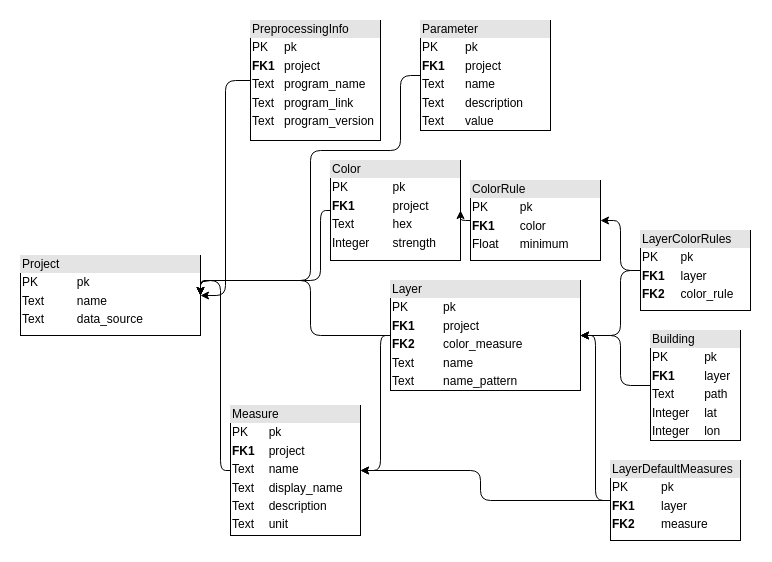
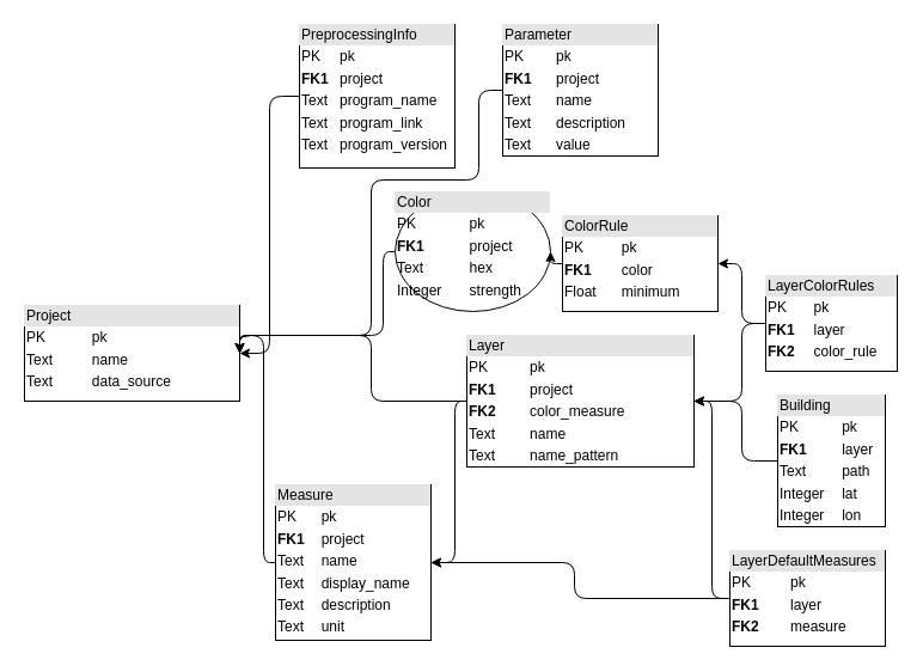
  <mxCell id="0" />
  <mxCell id="1" parent="0" />
  <mxCell id="2" value="&lt;div style=&quot;box-sizing:border-box;width:100%;background:#e4e4e4;padding:2px;&quot;&gt;Project&lt;/div&gt;&lt;table style=&quot;width:100%;font-size:1em;&quot; cellpadding=&quot;2&quot; cellspacing=&quot;0&quot;&gt;&lt;tbody&gt;&lt;tr&gt;&lt;td&gt;PK&lt;/td&gt;&lt;td&gt;pk&lt;/td&gt;&lt;/tr&gt;&lt;tr&gt;&lt;td&gt;Text&lt;/td&gt;&lt;td&gt;name&lt;/td&gt;&lt;/tr&gt;&lt;tr&gt;&lt;td&gt;Text&lt;span style=&quot;white-space: pre;&quot;&gt;&#09;&lt;/span&gt;&lt;/td&gt;&lt;td&gt;data_source&lt;/td&gt;&lt;/tr&gt;&lt;/tbody&gt;&lt;/table&gt;" style="verticalAlign=top;align=left;overflow=fill;html=1;" parent="1" vertex="1"><mxGeometry x="20" y="255" width="180" height="80" as="geometry" /></mxCell>
  <mxCell id="3" style="edgeStyle=orthogonalEdgeStyle;html=1;exitX=0;exitY=0.5;exitDx=0;exitDy=0;entryX=1;entryY=0.5;entryDx=0;entryDy=0;" edge="1" parent="1" source="4" target="2"><mxGeometry relative="1" as="geometry" /></mxCell>
  <mxCell id="4" value="&lt;div style=&quot;box-sizing:border-box;width:100%;background:#e4e4e4;padding:2px;&quot;&gt;PreprocessingInfo&lt;/div&gt;&lt;table style=&quot;width:100%;font-size:1em;&quot; cellpadding=&quot;2&quot; cellspacing=&quot;0&quot;&gt;&lt;tbody&gt;&lt;tr&gt;&lt;td&gt;PK&lt;/td&gt;&lt;td&gt;pk&lt;/td&gt;&lt;/tr&gt;&lt;tr&gt;&lt;td&gt;&lt;b&gt;FK1&lt;/b&gt;&lt;span style=&quot;white-space: pre;&quot;&gt;&#09;&lt;/span&gt;&lt;/td&gt;&lt;td&gt;project&lt;/td&gt;&lt;/tr&gt;&lt;tr&gt;&lt;td&gt;Text&lt;span style=&quot;white-space: pre;&quot;&gt;&#09;&lt;/span&gt;&lt;/td&gt;&lt;td&gt;program_name&lt;/td&gt;&lt;/tr&gt;&lt;tr&gt;&lt;td&gt;Text&lt;/td&gt;&lt;td&gt;program_link&lt;/td&gt;&lt;/tr&gt;&lt;tr&gt;&lt;td&gt;Text&lt;/td&gt;&lt;td&gt;program_version&lt;/td&gt;&lt;/tr&gt;&lt;/tbody&gt;&lt;/table&gt;" style="verticalAlign=top;align=left;overflow=fill;html=1;" parent="1" vertex="1"><mxGeometry x="250" y="20" width="130" height="120" as="geometry" /></mxCell>
  <mxCell id="5" style="edgeStyle=orthogonalEdgeStyle;html=1;exitX=0;exitY=0.5;exitDx=0;exitDy=0;entryX=1;entryY=0.5;entryDx=0;entryDy=0;" edge="1" parent="1" source="6" target="2"><mxGeometry relative="1" as="geometry"><Array as="points"><mxPoint x="320" y="210" /><mxPoint x="320" y="280" /></Array></mxGeometry></mxCell>
- <mxCell id="6" value="&lt;div style=&quot;box-sizing:border-box;width:100%;background:#e4e4e4;padding:2px;&quot;&gt;Color&lt;/div&gt;&lt;table style=&quot;width:100%;font-size:1em;&quot; cellpadding=&quot;2&quot; cellspacing=&quot;0&quot;&gt;&lt;tbody&gt;&lt;tr&gt;&lt;td&gt;PK&lt;/td&gt;&lt;td&gt;pk&lt;/td&gt;&lt;/tr&gt;&lt;tr&gt;&lt;td&gt;&lt;b&gt;FK1&lt;/b&gt;&lt;span style=&quot;white-space: pre;&quot;&gt;&#09;&lt;/span&gt;&lt;/td&gt;&lt;td&gt;project&lt;/td&gt;&lt;/tr&gt;&lt;tr&gt;&lt;td&gt;Text&lt;span style=&quot;white-space: pre;&quot;&gt;&#09;&lt;/span&gt;&lt;/td&gt;&lt;td&gt;hex&lt;/td&gt;&lt;/tr&gt;&lt;tr&gt;&lt;td&gt;Integer&lt;/td&gt;&lt;td&gt;strength&lt;/td&gt;&lt;/tr&gt;&lt;/tbody&gt;&lt;/table&gt;" style="verticalAlign=top;align=left;overflow=fill;html=1;" parent="1" vertex="1"><mxGeometry x="330" y="160" width="130" height="100" as="geometry" /></mxCell>
+ <mxCell id="6" value="&lt;div style=&quot;box-sizing:border-box;width:100%;background:#e4e4e4;padding:2px;&quot;&gt;Color&lt;/div&gt;&lt;table style=&quot;width:100%;font-size:1em;&quot; cellpadding=&quot;2&quot; cellspacing=&quot;0&quot;&gt;&lt;tbody&gt;&lt;tr&gt;&lt;td&gt;PK&lt;/td&gt;&lt;td&gt;pk&lt;/td&gt;&lt;/tr&gt;&lt;tr&gt;&lt;td&gt;&lt;b&gt;FK1&lt;/b&gt;&lt;span style=&quot;white-space: pre;&quot;&gt;&#09;&lt;/span&gt;&lt;/td&gt;&lt;td&gt;project&lt;/td&gt;&lt;/tr&gt;&lt;tr&gt;&lt;td&gt;Text&lt;span style=&quot;white-space: pre;&quot;&gt;&#09;&lt;/span&gt;&lt;/td&gt;&lt;td&gt;hex&lt;/td&gt;&lt;/tr&gt;&lt;tr&gt;&lt;td&gt;Integer&lt;/td&gt;&lt;td&gt;strength&lt;/td&gt;&lt;/tr&gt;&lt;/tbody&gt;&lt;/table&gt;" style="ellipse;verticalAlign=top;align=left;overflow=fill;html=1;" parent="1" vertex="1"><mxGeometry x="330" y="160" width="130" height="100" as="geometry" /></mxCell>
  <mxCell id="7" style="edgeStyle=orthogonalEdgeStyle;html=1;exitX=0;exitY=0.5;exitDx=0;exitDy=0;entryX=1;entryY=0.5;entryDx=0;entryDy=0;" edge="1" parent="1" source="8" target="6"><mxGeometry relative="1" as="geometry" /></mxCell>
  <mxCell id="8" value="&lt;div style=&quot;box-sizing:border-box;width:100%;background:#e4e4e4;padding:2px;&quot;&gt;ColorRule&lt;/div&gt;&lt;table style=&quot;width:100%;font-size:1em;&quot; cellpadding=&quot;2&quot; cellspacing=&quot;0&quot;&gt;&lt;tbody&gt;&lt;tr&gt;&lt;td&gt;PK&lt;/td&gt;&lt;td&gt;pk&lt;/td&gt;&lt;/tr&gt;&lt;tr&gt;&lt;td&gt;&lt;b&gt;FK1&lt;/b&gt;&lt;span style=&quot;white-space: pre;&quot;&gt;&#09;&lt;/span&gt;&lt;/td&gt;&lt;td&gt;color&lt;/td&gt;&lt;/tr&gt;&lt;tr&gt;&lt;td&gt;Float&lt;/td&gt;&lt;td&gt;minimum&lt;/td&gt;&lt;/tr&gt;&lt;/tbody&gt;&lt;/table&gt;" style="verticalAlign=top;align=left;overflow=fill;html=1;" parent="1" vertex="1"><mxGeometry x="470" y="180" width="130" height="80" as="geometry" /></mxCell>
  <mxCell id="9" style="edgeStyle=orthogonalEdgeStyle;html=1;exitX=0;exitY=0.5;exitDx=0;exitDy=0;entryX=1;entryY=0.5;entryDx=0;entryDy=0;" edge="1" parent="1" source="10" target="2"><mxGeometry relative="1" as="geometry"><Array as="points"><mxPoint x="220" y="470" /><mxPoint x="220" y="280" /></Array></mxGeometry></mxCell>
  <mxCell id="10" value="&lt;div style=&quot;box-sizing:border-box;width:100%;background:#e4e4e4;padding:2px;&quot;&gt;Measure&lt;/div&gt;&lt;table style=&quot;width:100%;font-size:1em;&quot; cellpadding=&quot;2&quot; cellspacing=&quot;0&quot;&gt;&lt;tbody&gt;&lt;tr&gt;&lt;td&gt;PK&lt;/td&gt;&lt;td&gt;pk&lt;/td&gt;&lt;/tr&gt;&lt;tr&gt;&lt;td&gt;&lt;b&gt;FK1&lt;span style=&quot;white-space: pre;&quot;&gt;&#09;&lt;/span&gt;&lt;/b&gt;&lt;/td&gt;&lt;td&gt;project&lt;/td&gt;&lt;/tr&gt;&lt;tr&gt;&lt;td&gt;Text&lt;/td&gt;&lt;td&gt;name&lt;/td&gt;&lt;/tr&gt;&lt;tr&gt;&lt;td&gt;Text&lt;/td&gt;&lt;td&gt;display_name&lt;/td&gt;&lt;/tr&gt;&lt;tr&gt;&lt;td&gt;Text&lt;/td&gt;&lt;td&gt;description&lt;/td&gt;&lt;/tr&gt;&lt;tr&gt;&lt;td&gt;Text&lt;/td&gt;&lt;td&gt;unit&lt;/td&gt;&lt;/tr&gt;&lt;/tbody&gt;&lt;/table&gt;" style="verticalAlign=top;align=left;overflow=fill;html=1;" parent="1" vertex="1"><mxGeometry x="230" y="405" width="130" height="130" as="geometry" /></mxCell>
  <mxCell id="11" style="edgeStyle=orthogonalEdgeStyle;html=1;exitX=0;exitY=0.5;exitDx=0;exitDy=0;entryX=1;entryY=0.5;entryDx=0;entryDy=0;" edge="1" parent="1" source="12" target="2"><mxGeometry relative="1" as="geometry"><Array as="points"><mxPoint x="400" y="75" /><mxPoint x="400" y="150" /><mxPoint x="310" y="150" /><mxPoint x="310" y="280" /></Array></mxGeometry></mxCell>
  <mxCell id="12" value="&lt;div style=&quot;box-sizing:border-box;width:100%;background:#e4e4e4;padding:2px;&quot;&gt;Parameter&lt;/div&gt;&lt;table style=&quot;width:100%;font-size:1em;&quot; cellpadding=&quot;2&quot; cellspacing=&quot;0&quot;&gt;&lt;tbody&gt;&lt;tr&gt;&lt;td&gt;PK&lt;/td&gt;&lt;td&gt;pk&lt;/td&gt;&lt;/tr&gt;&lt;tr&gt;&lt;td&gt;&lt;b&gt;FK1&lt;/b&gt;&lt;span style=&quot;white-space: pre;&quot;&gt;&#09;&lt;/span&gt;&lt;/td&gt;&lt;td&gt;project&lt;/td&gt;&lt;/tr&gt;&lt;tr&gt;&lt;td&gt;Text&lt;/td&gt;&lt;td&gt;name&lt;/td&gt;&lt;/tr&gt;&lt;tr&gt;&lt;td&gt;Text&lt;/td&gt;&lt;td&gt;description&lt;/td&gt;&lt;/tr&gt;&lt;tr&gt;&lt;td&gt;Text&lt;/td&gt;&lt;td&gt;value&lt;/td&gt;&lt;/tr&gt;&lt;/tbody&gt;&lt;/table&gt;" style="verticalAlign=top;align=left;overflow=fill;html=1;" parent="1" vertex="1"><mxGeometry x="420" y="20" width="130" height="110" as="geometry" /></mxCell>
  <mxCell id="13" style="edgeStyle=orthogonalEdgeStyle;html=1;exitX=0;exitY=0.5;exitDx=0;exitDy=0;entryX=1;entryY=0.5;entryDx=0;entryDy=0;" edge="1" parent="1" source="15" target="2"><mxGeometry relative="1" as="geometry"><Array as="points"><mxPoint x="310" y="335" /><mxPoint x="310" y="280" /></Array></mxGeometry></mxCell>
  <mxCell id="14" style="edgeStyle=orthogonalEdgeStyle;html=1;exitX=0;exitY=0.5;exitDx=0;exitDy=0;entryX=1;entryY=0.5;entryDx=0;entryDy=0;" edge="1" parent="1" source="15" target="10"><mxGeometry relative="1" as="geometry"><Array as="points"><mxPoint x="380" y="335" /><mxPoint x="380" y="470" /></Array></mxGeometry></mxCell>
  <mxCell id="15" value="&lt;div style=&quot;box-sizing:border-box;width:100%;background:#e4e4e4;padding:2px;&quot;&gt;Layer&lt;/div&gt;&lt;table style=&quot;width:100%;font-size:1em;&quot; cellpadding=&quot;2&quot; cellspacing=&quot;0&quot;&gt;&lt;tbody&gt;&lt;tr&gt;&lt;td&gt;PK&lt;/td&gt;&lt;td&gt;pk&lt;/td&gt;&lt;/tr&gt;&lt;tr&gt;&lt;td&gt;&lt;b&gt;FK1&lt;span style=&quot;white-space: pre;&quot;&gt;&#09;&lt;/span&gt;&lt;/b&gt;&lt;/td&gt;&lt;td&gt;project&lt;/td&gt;&lt;/tr&gt;&lt;tr&gt;&lt;td&gt;&lt;b&gt;FK2&lt;/b&gt;&lt;/td&gt;&lt;td&gt;color_measure&lt;/td&gt;&lt;/tr&gt;&lt;tr&gt;&lt;td&gt;Text&lt;/td&gt;&lt;td&gt;name&lt;/td&gt;&lt;/tr&gt;&lt;tr&gt;&lt;td&gt;Text&lt;/td&gt;&lt;td&gt;name_pattern&lt;/td&gt;&lt;/tr&gt;&lt;/tbody&gt;&lt;/table&gt;" style="verticalAlign=top;align=left;overflow=fill;html=1;" parent="1" vertex="1"><mxGeometry x="390" y="280" width="190" height="110" as="geometry" /></mxCell>
  <mxCell id="16" style="edgeStyle=orthogonalEdgeStyle;html=1;exitX=0;exitY=0.5;exitDx=0;exitDy=0;entryX=1;entryY=0.5;entryDx=0;entryDy=0;" edge="1" parent="1" source="17" target="15"><mxGeometry relative="1" as="geometry"><Array as="points"><mxPoint x="620" y="385" /><mxPoint x="620" y="335" /></Array></mxGeometry></mxCell>
  <mxCell id="17" value="&lt;div style=&quot;box-sizing:border-box;width:100%;background:#e4e4e4;padding:2px;&quot;&gt;Building&lt;/div&gt;&lt;table style=&quot;width:100%;font-size:1em;&quot; cellpadding=&quot;2&quot; cellspacing=&quot;0&quot;&gt;&lt;tbody&gt;&lt;tr&gt;&lt;td&gt;PK&lt;/td&gt;&lt;td&gt;pk&lt;/td&gt;&lt;/tr&gt;&lt;tr&gt;&lt;td&gt;&lt;b&gt;FK1&lt;/b&gt;&lt;/td&gt;&lt;td&gt;layer&lt;/td&gt;&lt;/tr&gt;&lt;tr&gt;&lt;td&gt;Text&lt;/td&gt;&lt;td&gt;path&lt;/td&gt;&lt;/tr&gt;&lt;tr&gt;&lt;td&gt;Integer&lt;/td&gt;&lt;td&gt;lat&lt;/td&gt;&lt;/tr&gt;&lt;tr&gt;&lt;td&gt;Integer&lt;/td&gt;&lt;td&gt;lon&lt;/td&gt;&lt;/tr&gt;&lt;/tbody&gt;&lt;/table&gt;" style="verticalAlign=top;align=left;overflow=fill;html=1;" parent="1" vertex="1"><mxGeometry x="650" y="330" width="90" height="110" as="geometry" /></mxCell>
  <mxCell id="18" style="edgeStyle=orthogonalEdgeStyle;html=1;exitX=0;exitY=0.5;exitDx=0;exitDy=0;entryX=1;entryY=0.5;entryDx=0;entryDy=0;" edge="1" parent="1" source="20" target="15"><mxGeometry relative="1" as="geometry" /></mxCell>
  <mxCell id="19" style="edgeStyle=orthogonalEdgeStyle;html=1;exitX=0;exitY=0.5;exitDx=0;exitDy=0;entryX=1;entryY=0.5;entryDx=0;entryDy=0;" edge="1" parent="1" source="20" target="10"><mxGeometry relative="1" as="geometry"><Array as="points"><mxPoint x="480" y="500" /><mxPoint x="480" y="470" /></Array></mxGeometry></mxCell>
  <mxCell id="20" value="&lt;div style=&quot;box-sizing:border-box;width:100%;background:#e4e4e4;padding:2px;&quot;&gt;LayerDefaultMeasures&lt;/div&gt;&lt;table style=&quot;width:100%;font-size:1em;&quot; cellpadding=&quot;2&quot; cellspacing=&quot;0&quot;&gt;&lt;tbody&gt;&lt;tr&gt;&lt;td&gt;PK&lt;/td&gt;&lt;td&gt;pk&lt;/td&gt;&lt;/tr&gt;&lt;tr&gt;&lt;td&gt;&lt;b&gt;FK1&lt;/b&gt;&lt;span style=&quot;white-space: pre;&quot;&gt;&#09;&lt;/span&gt;&lt;/td&gt;&lt;td&gt;layer&lt;/td&gt;&lt;/tr&gt;&lt;tr&gt;&lt;td&gt;&lt;b&gt;FK2&lt;/b&gt;&lt;/td&gt;&lt;td&gt;measure&lt;/td&gt;&lt;/tr&gt;&lt;/tbody&gt;&lt;/table&gt;" style="verticalAlign=top;align=left;overflow=fill;html=1;" parent="1" vertex="1"><mxGeometry x="610" y="460" width="130" height="80" as="geometry" /></mxCell>
  <mxCell id="21" style="edgeStyle=orthogonalEdgeStyle;html=1;exitX=0;exitY=0.5;exitDx=0;exitDy=0;entryX=1;entryY=0.5;entryDx=0;entryDy=0;" edge="1" parent="1" source="23" target="15"><mxGeometry relative="1" as="geometry"><Array as="points"><mxPoint x="620" y="270" /><mxPoint x="620" y="335" /></Array></mxGeometry></mxCell>
  <mxCell id="22" style="edgeStyle=orthogonalEdgeStyle;html=1;exitX=0;exitY=0.5;exitDx=0;exitDy=0;entryX=1;entryY=0.5;entryDx=0;entryDy=0;" edge="1" parent="1" source="23" target="8"><mxGeometry relative="1" as="geometry" /></mxCell>
  <mxCell id="23" value="&lt;div style=&quot;box-sizing:border-box;width:100%;background:#e4e4e4;padding:2px;&quot;&gt;LayerColorRules&lt;/div&gt;&lt;table style=&quot;width:100%;font-size:1em;&quot; cellpadding=&quot;2&quot; cellspacing=&quot;0&quot;&gt;&lt;tbody&gt;&lt;tr&gt;&lt;td&gt;PK&lt;/td&gt;&lt;td&gt;pk&lt;/td&gt;&lt;/tr&gt;&lt;tr&gt;&lt;td&gt;&lt;b&gt;FK1&lt;/b&gt;&lt;span style=&quot;white-space: pre;&quot;&gt;&#09;&lt;/span&gt;&lt;/td&gt;&lt;td&gt;layer&lt;/td&gt;&lt;/tr&gt;&lt;tr&gt;&lt;td&gt;&lt;b&gt;FK2&lt;/b&gt;&lt;/td&gt;&lt;td&gt;color_rule&lt;/td&gt;&lt;/tr&gt;&lt;/tbody&gt;&lt;/table&gt;" style="verticalAlign=top;align=left;overflow=fill;html=1;" parent="1" vertex="1"><mxGeometry x="640" y="230" width="110" height="80" as="geometry" /></mxCell>
